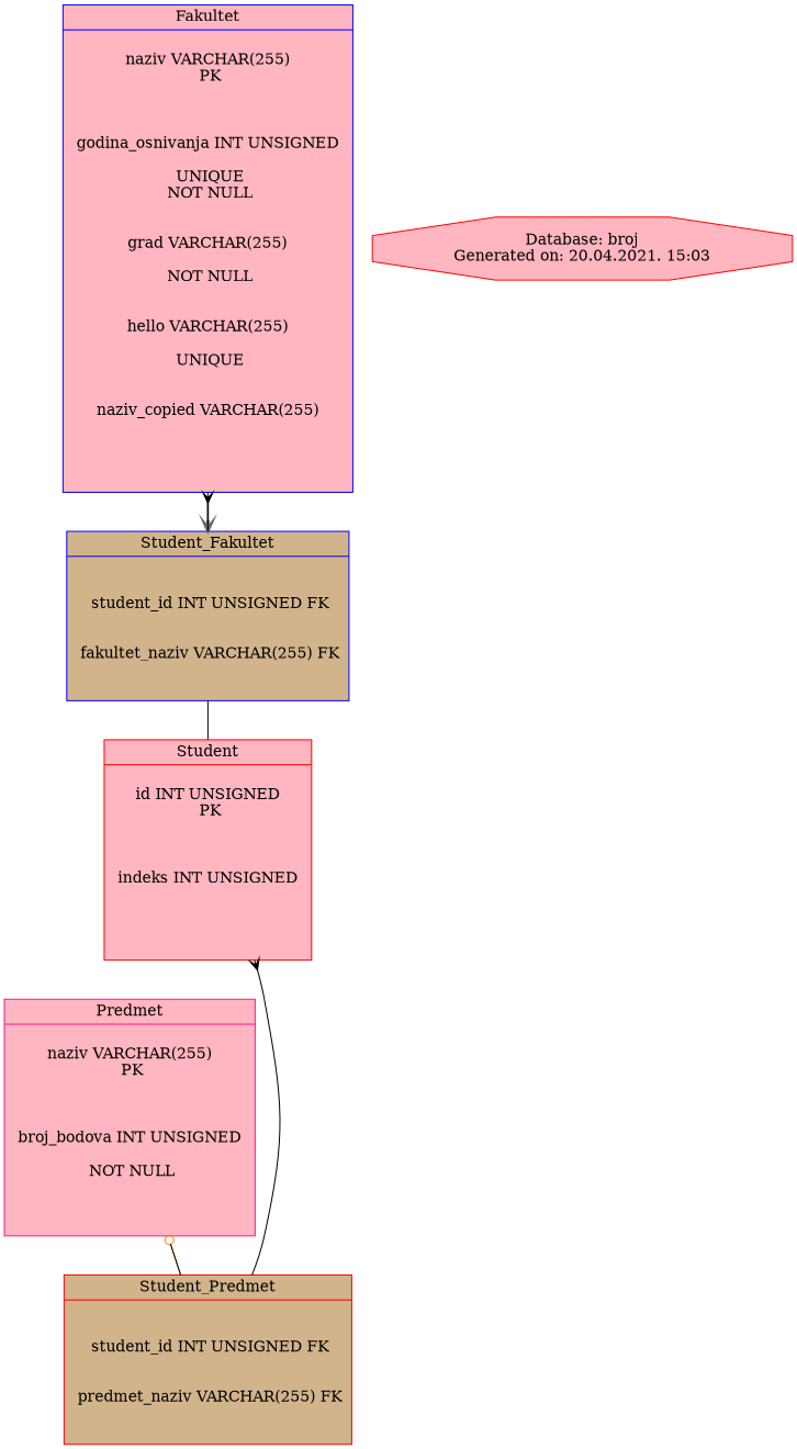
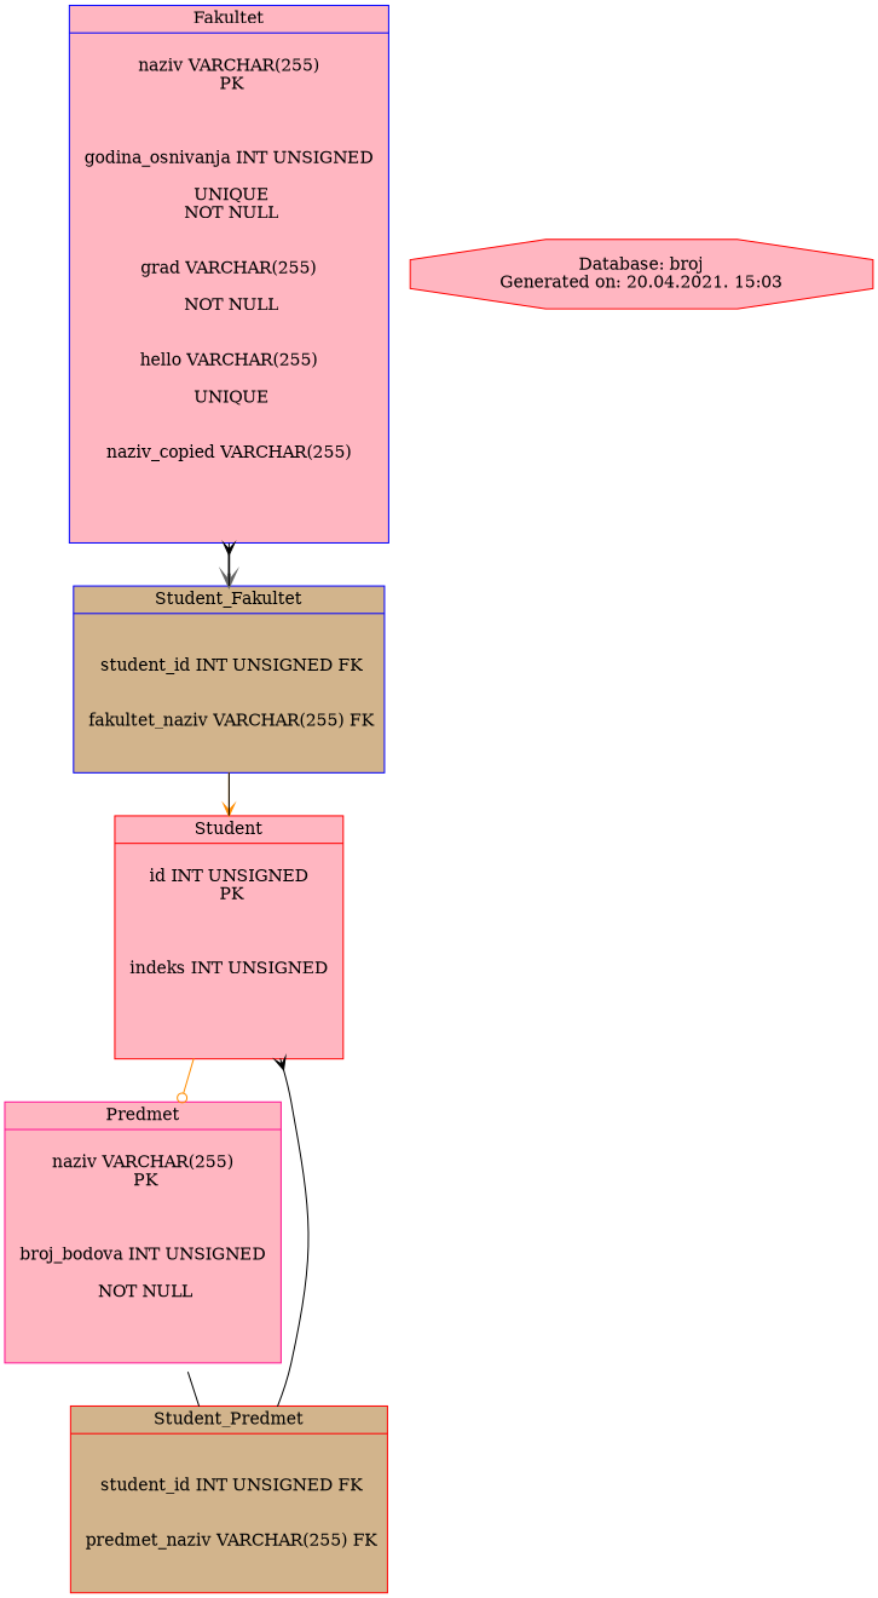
  strict digraph {
    concentrate=true
    ranksep=0.5
    node [color=red fillcolor=lightpink shape=record style=filled]
    edge [arrowhead=vee]
    n1 [color=blue label="{<Fakultet> Fakultet|\n            naziv VARCHAR(255) \n                PK\n\n            \l\n            godina_osnivanja INT UNSIGNED \n\n                    UNIQUE\n                    NOT NULL\n            \l\n            grad VARCHAR(255) \n\n                    NOT NULL\n            \l\n            hello VARCHAR(255) \n\n                    UNIQUE\n            \l\n            naziv_copied VARCHAR(255) \n\n            \l\n\n        }"]
    n2 [color=blue fillcolor=tan label="{<Student_Fakultet> Student_Fakultet|\n\n            student_id INT UNSIGNED FK\n            \l\n            fakultet_naziv VARCHAR(255) FK\n            \l\n        }"]
    n3 [label="{<Student> Student|\n            id INT UNSIGNED \n                PK\n\n            \l\n            indeks INT UNSIGNED \n\n            \l\n\n        }"]
    n4 [fillcolor=tan label="{<Student_Predmet> Student_Predmet|\n\n            student_id INT UNSIGNED FK\n            \l\n            predmet_naziv VARCHAR(255) FK\n            \l\n        }"]
    n5 [color=deeppink label="{<Predmet> Predmet|\n            naziv VARCHAR(255) \n                PK\n\n            \l\n            broj_bodova INT UNSIGNED \n\n                    NOT NULL\n            \l\n\n        }"]
    n6 [label="Database: broj\nGenerated on: 20.04.2021. 15:03" shape=octagon]
    n1 -> n2 [color=gray40 style=bold]
    n2 -> n1 [arrowhead=crow]
+   n2 -> n3 [color=darkorange style=solid]
    n3 -> n2 [arrowhead=none]
    n4 -> n3 [arrowhead=crow]
-   n4 -> n5 [arrowhead=odot color=darkorange style=solid]
+   n3 -> n5 [arrowhead=odot color=darkorange style=solid]
    n5 -> n4 [arrowhead=none]
  }
